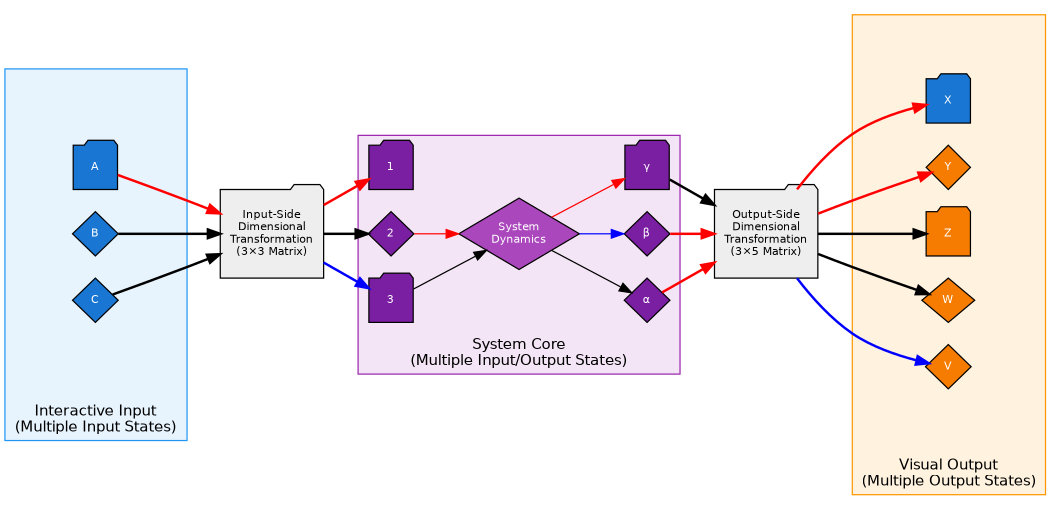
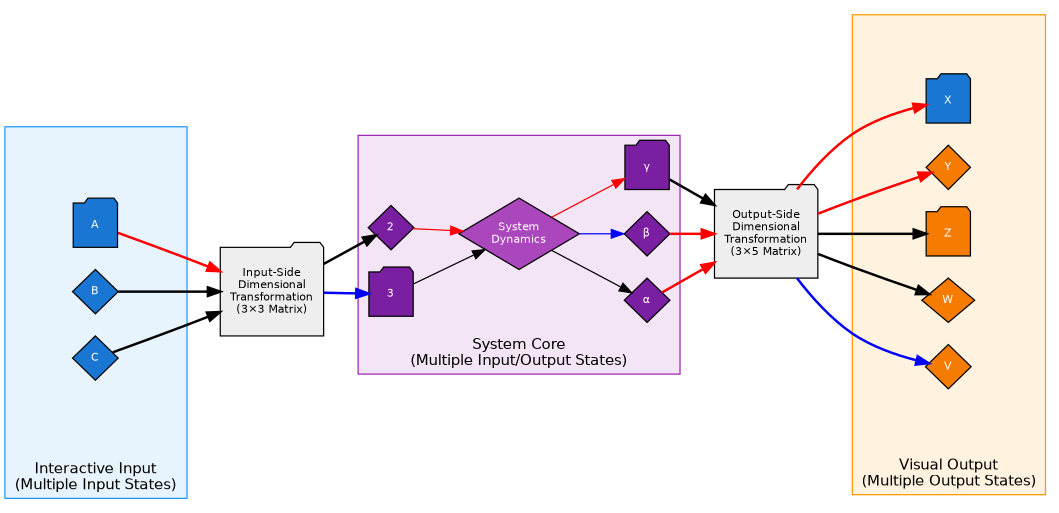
  digraph {
    bgcolor=white
    fontname="DejaVu Sans"
    fontsize=12
    rankdir=LR
    node [fontname="DejaVu Sans" fontsize=9 style=filled fillcolor="#7B1FA2" fontcolor=white shape=diamond]
    edge [color=red fontname="DejaVu Sans" fontsize=8 style=bold]
    spacer_top [height=0.5 style=invis fillcolor="" fontcolor="" shape=""]
    n2 [fillcolor="#1976D2" height=0.5 label=A shape=folder width=0.5]
    n3 [fillcolor="#1976D2" height=0.5 label=B width=0.5]
    n4 [fillcolor="#1976D2" height=0.5 label=C width=0.5]
    spacer_bottom [height=0.5 style=invis fillcolor="" fontcolor="" shape=""]
-   n6 [height=0.5 label=1 shape=folder width=0.5]
    n7 [fillcolor="#AB47BC" height=0.8 label="System\nDynamics" width=1.2]
    n8 [height=0.5 label=2 width=0.5]
    n9 [height=0.5 label=3 shape=folder width=0.5]
    n10 [height=0.5 label="α" width=0.5]
    n11 [height=0.5 label="β" width=0.5]
    n12 [height=0.5 label="γ" shape=folder width=0.5]
    vo_spacer_top [height=0.3 style=invis fillcolor="" fontcolor="" shape=""]
    n14 [fillcolor="#1976D2" height=0.5 label=X shape=folder width=0.5]
    n15 [fillcolor="#F57C00" height=0.5 label=Y width=0.5]
    n16 [fillcolor="#F57C00" height=0.5 label=Z shape=folder width=0.5]
    n17 [fillcolor="#F57C00" height=0.5 label=W width=0.5]
    n18 [fillcolor="#F57C00" height=0.5 label=V width=0.5]
    vo_spacer_bottom [height=0.3 style=invis fillcolor="" fontcolor="" shape=""]
    n20 [fillcolor="#EEEEEE" height=1.0 label="Input-Side\nDimensional\nTransformation\n(3×3 Matrix)" shape=folder width=1.0 fontcolor=""]
    n21 [fillcolor="#EEEEEE" height=1.0 label="Output-Side\nDimensional\nTransformation\n(3×5 Matrix)" shape=folder width=1.0 fontcolor=""]
    subgraph cluster_1 {
      color="#2196F3"
      fillcolor="#E8F4FD"
      label="Interactive Input\n(Multiple Input States)"
      labelloc=bottom
      style=filled
      spacer_top
      n2
      n3
      n4
      spacer_bottom
    }
    subgraph cluster_2 {
      color="#9C27B0"
      fillcolor="#F3E5F5"
      label="System Core\n(Multiple Input/Output States)"
      labelloc=bottom
      style=filled
-     n6
      n7
      n8
      n9
      n10
      n11
      n12
    }
    subgraph cluster_3 {
      color="#FF9800"
      fillcolor="#FFF3E0"
      label="Visual Output\n(Multiple Output States)"
      labelloc=bottom
      style=filled
      vo_spacer_top
      n14
      n15
      n16
      n17
      n18
      vo_spacer_bottom
    }
    n2 -> n20
    n3 -> n20 [color=black]
    n4 -> n20 [color=black]
    n7 -> n10 [color=black style=""]
    n7 -> n11 [color=blue style=""]
    n7 -> n12 [style=""]
    n8 -> n7 [style=""]
    n9 -> n7 [color=black style=""]
    n10 -> n21
    n11 -> n21
    n12 -> n21 [color=black]
-   n20 -> n6
    n20 -> n8 [color=black]
    n20 -> n9 [color=blue]
    n21 -> n14
    n21 -> n15
    n21 -> n16 [color=black]
    n21 -> n17 [color=black]
    n21 -> n18 [color=blue]
  }
